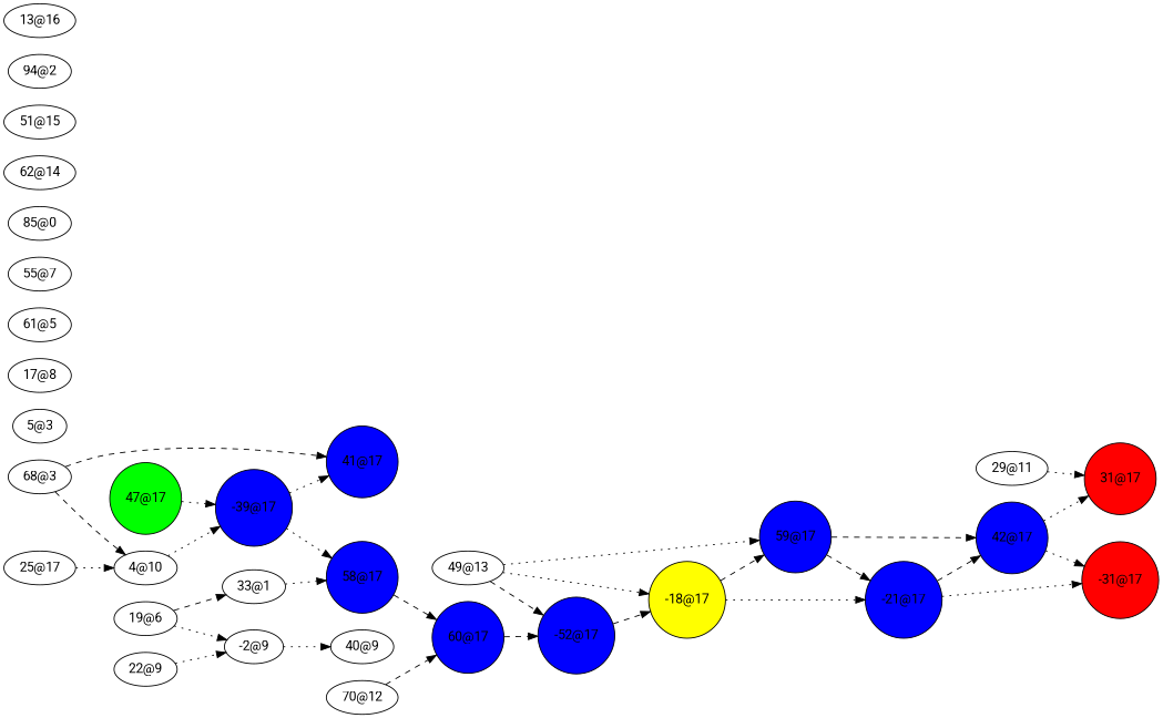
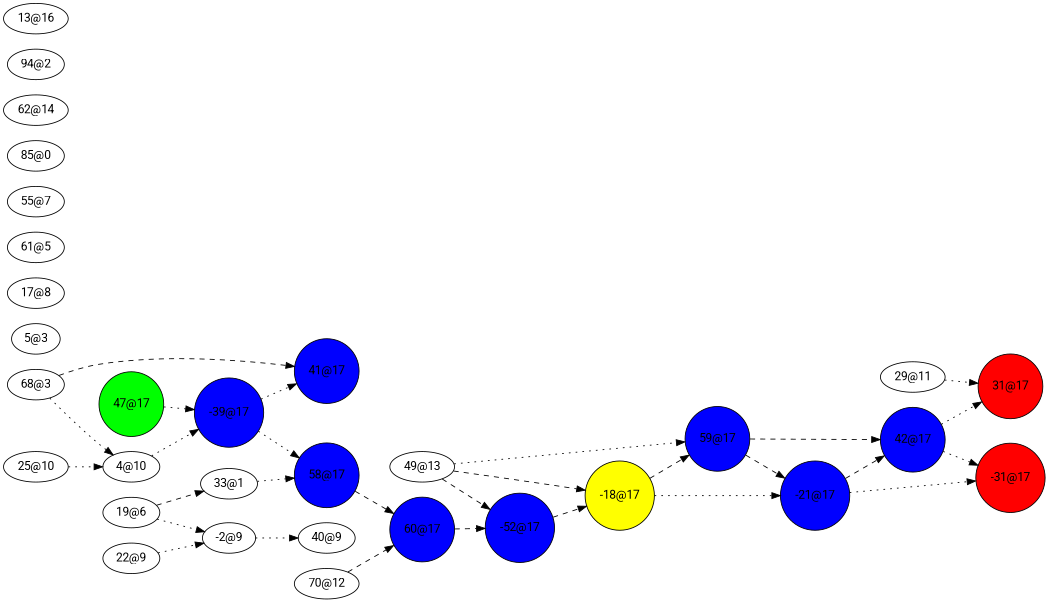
  digraph {
    fontname=Roboto
    rankdir=LR
    node [fontname=Roboto]
    edge [fontname=Roboto style=dotted]
    "31@17" [fillcolor=red shape=circle style=filled]
    "42@17" [fillcolor=blue shape=circle style=filled]
    "-31@17" [fillcolor=red shape=circle style=filled]
    "59@17" [fillcolor=blue shape=circle style=filled]
    "-21@17" [fillcolor=blue shape=circle style=filled]
    "-18@17" [fillcolor=yellow shape=circle style=filled]
    "-52@17" [fillcolor=blue shape=circle style=filled]
    "41@17" [fillcolor=blue shape=circle style=filled]
    "58@17" [fillcolor=blue shape=circle style=filled]
    "60@17" [fillcolor=blue shape=circle style=filled]
    n11 [label="68@3"]
    "4@10"
    "-39@17" [fillcolor=blue shape=circle style=filled]
    "22@9"
    "-2@9"
    "40@9"
    "5@3"
    "17@8"
    "61@5"
-   "25@10" [label="25@17"]
+   "25@10"
    "55@7"
    "19@6"
    "33@1"
    "85@0"
    "62@14"
-   "51@15"
    "29@11"
    "70@12"
    "94@2"
    "47@17" [fillcolor=green shape=circle style=filled]
    "49@13"
    "13@16"
    "42@17" -> "31@17"
    "42@17" -> "-31@17"
    "59@17" -> "42@17" [style=dashed]
    "59@17" -> "-21@17" [style=dashed]
    "-21@17" -> "42@17" [style=dashed]
    "-21@17" -> "-31@17"
    "-18@17" -> "59@17" [style=dashed]
    "-18@17" -> "-21@17"
    "-52@17" -> "-18@17" [style=dashed]
    "58@17" -> "60@17" [style=dashed]
    "60@17" -> "-52@17" [style=dashed]
    n11 -> "41@17" [style=dashed]
-   n11 -> "4@10" [style=dashed]
+   n11 -> "4@10"
    "4@10" -> "-39@17"
    "-39@17" -> "41@17"
    "-39@17" -> "58@17"
    "22@9" -> "-2@9"
    "-2@9" -> "40@9"
    "25@10" -> "4@10"
    "19@6" -> "-2@9"
    "19@6" -> "33@1" [style=dashed]
    "33@1" -> "58@17"
    "29@11" -> "31@17"
    "70@12" -> "60@17" [style=dashed]
    "47@17" -> "-39@17"
    "49@13" -> "59@17"
-   "49@13" -> "-18@17"
+   "49@13" -> "-18@17" [style=dashed]
    "49@13" -> "-52@17" [style=dashed]
  }
